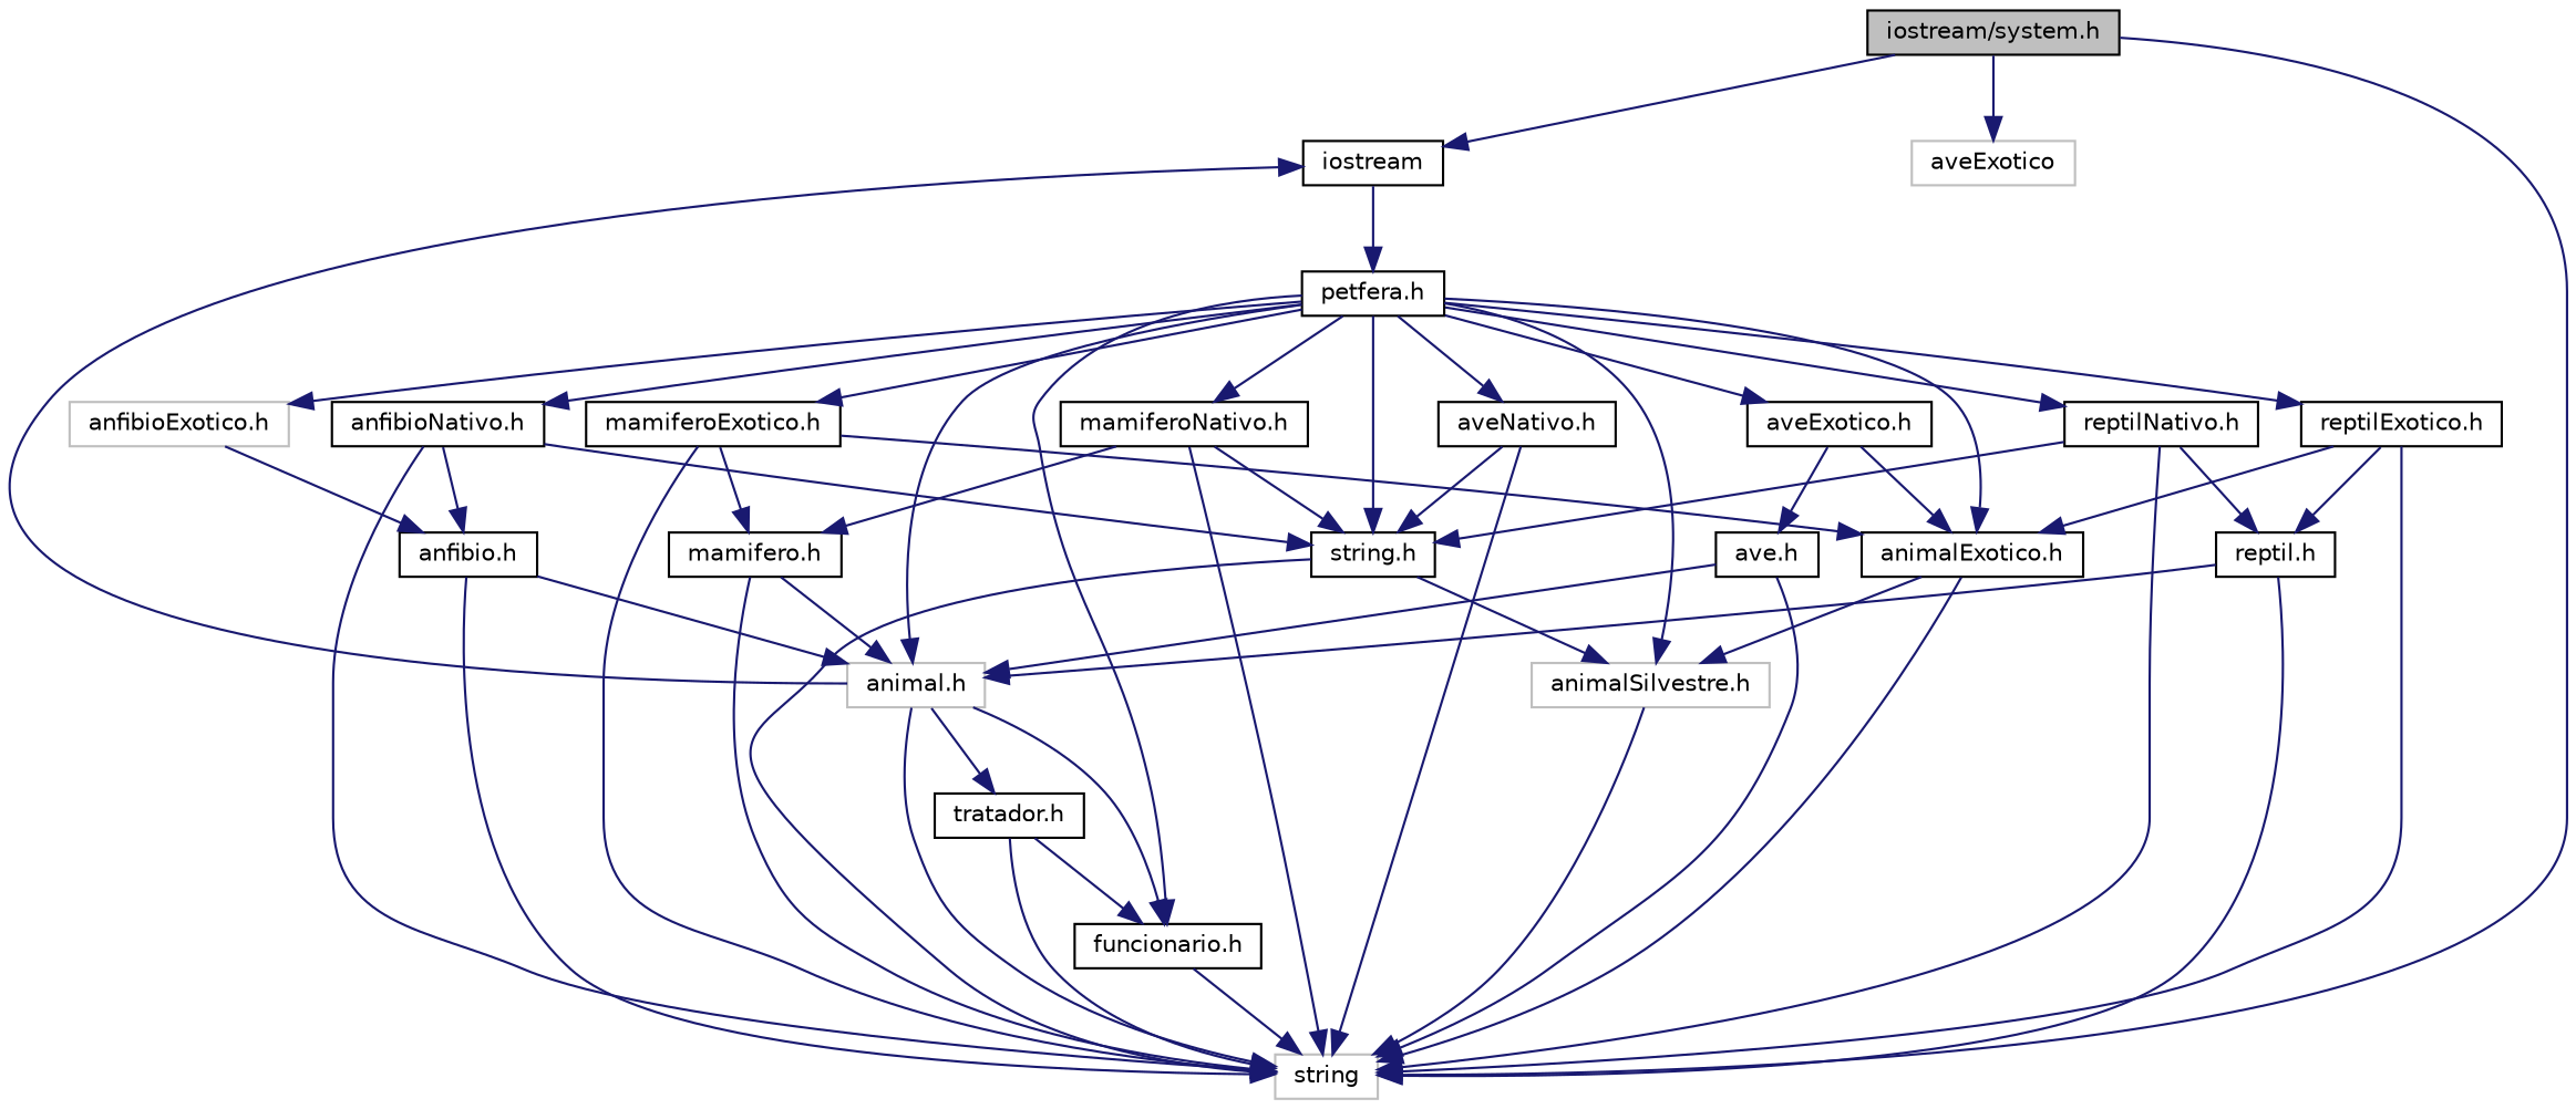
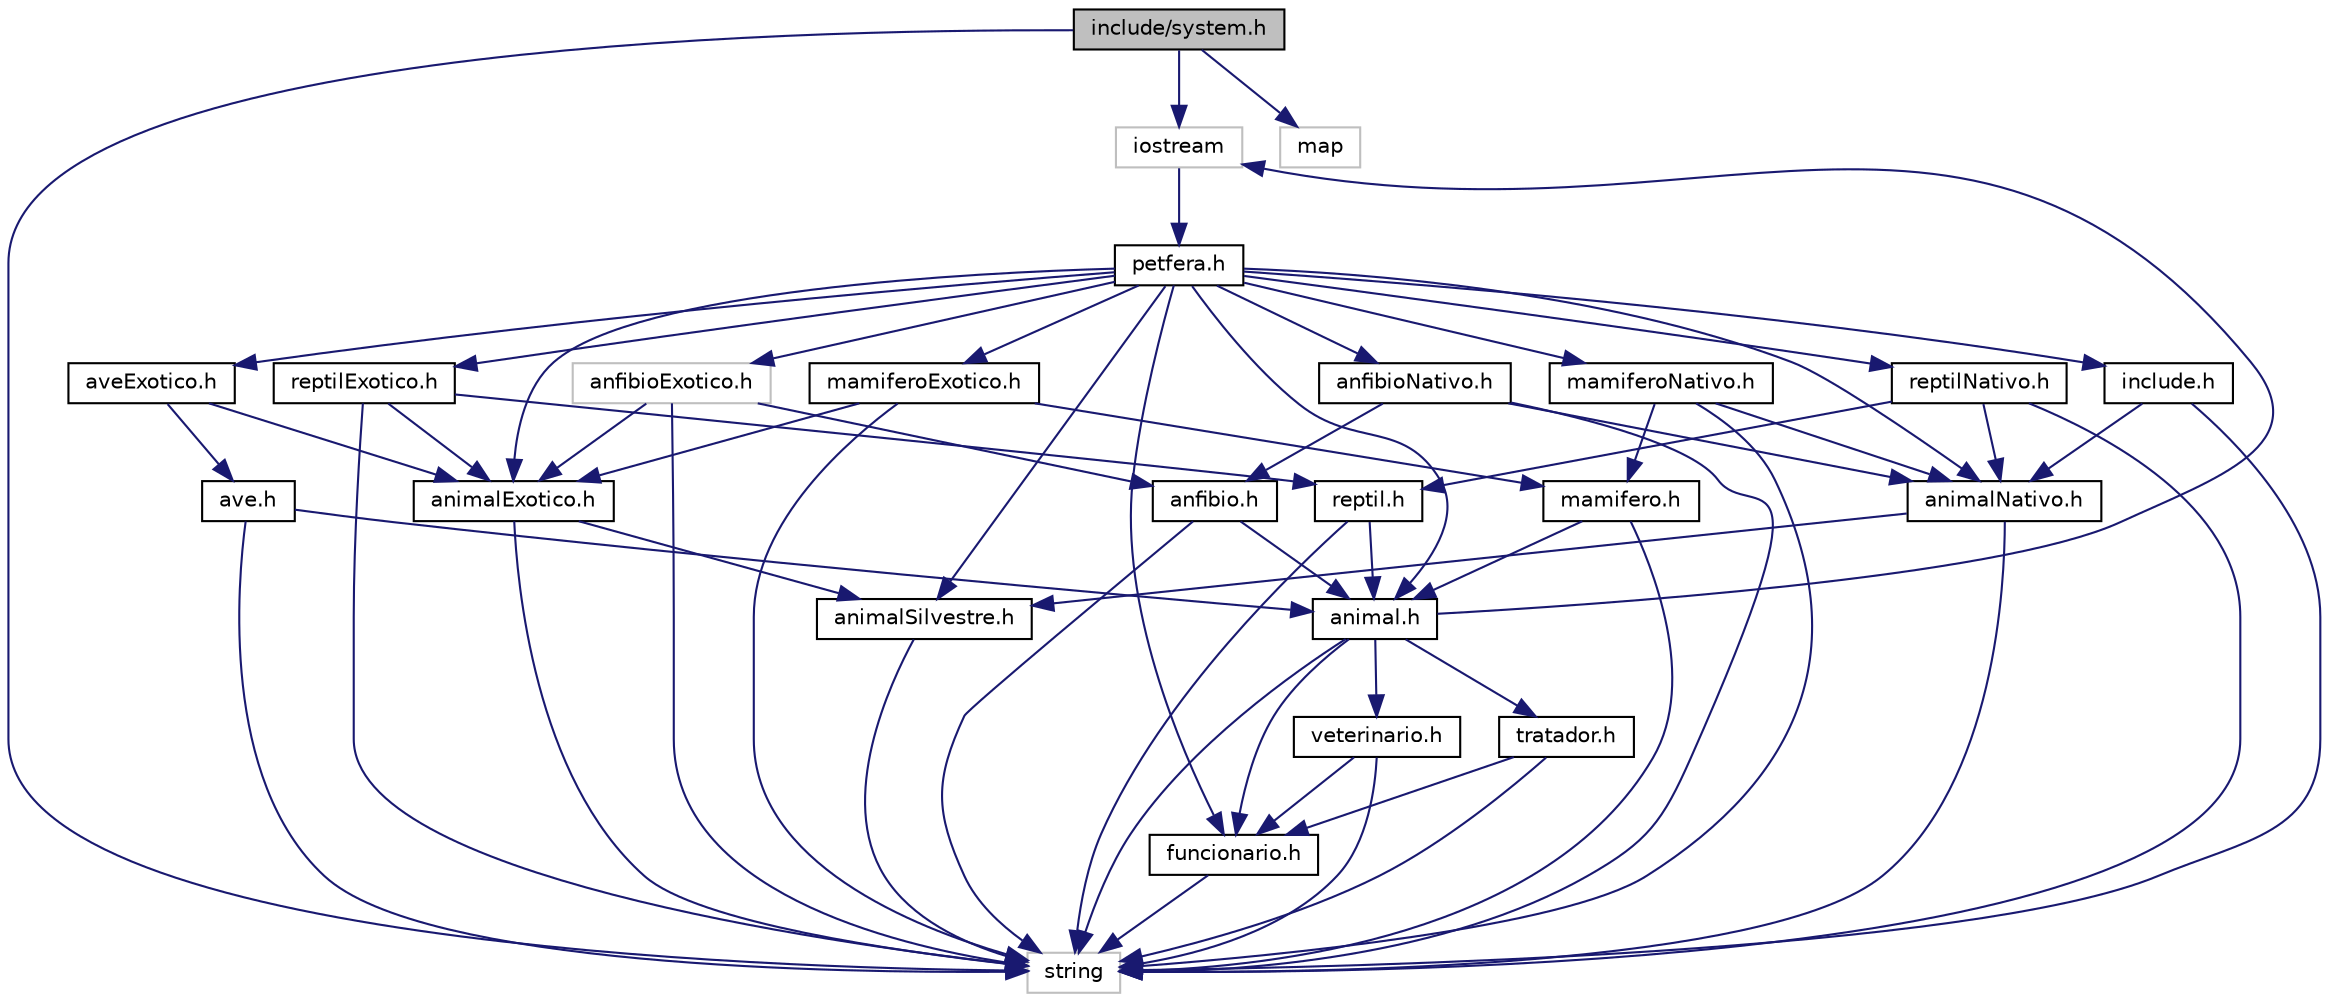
  digraph {
    node [color=black fillcolor=white fontname=Helvetica fontsize=10 shape=record style=filled]
    edge [color=midnightblue fontname=Helvetica fontsize=10 labelfontname=Helvetica labelfontsize=10 style=solid]
-   n1 [fillcolor=grey75 fontcolor=black height=0.2 label="iostream/system.h" width=0.4]
-   n2 [height=0.2 label=iostream width=0.4]
-   n3 [color=grey75 height=0.2 label=aveExotico width=0.4]
+   n1 [fillcolor=grey75 fontcolor=black height=0.2 label="include/system.h" width=0.4]
+   n2 [color=grey75 height=0.2 label=iostream width=0.4]
+   n3 [color=grey75 height=0.2 label=map width=0.4]
    n4 [color=grey75 height=0.2 label=string width=0.4]
    n5 [height=0.2 label="petfera.h" width=0.4]
-   n6 [color=grey75 height=0.2 label="animal.h" width=0.4]
+   n6 [height=0.2 label="animal.h" width=0.4]
    n7 [height=0.2 label="funcionario.h" width=0.4]
    n8 [height=0.2 label="animalExotico.h" width=0.4]
-   n9 [color=grey75 height=0.2 label="animalSilvestre.h" width=0.4]
-   n10 [height=0.2 label="string.h" width=0.4]
+   n9 [height=0.2 label="animalSilvestre.h" width=0.4]
+   n10 [height=0.2 label="animalNativo.h" width=0.4]
    n11 [color=grey75 height=0.2 label="anfibioExotico.h" width=0.4]
    n12 [height=0.2 label="anfibioNativo.h" width=0.4]
    n13 [height=0.2 label="mamiferoExotico.h" width=0.4]
    n14 [height=0.2 label="mamiferoNativo.h" width=0.4]
    n15 [height=0.2 label="aveExotico.h" width=0.4]
-   n16 [height=0.2 label="aveNativo.h" width=0.4]
+   n16 [height=0.2 label="include.h" width=0.4]
    n17 [height=0.2 label="reptilExotico.h" width=0.4]
    n18 [height=0.2 label="reptilNativo.h" width=0.4]
+   n19 [height=0.2 label="veterinario.h" width=0.4]
    n20 [height=0.2 label="tratador.h" width=0.4]
    n21 [height=0.2 label="anfibio.h" width=0.4]
    n22 [height=0.2 label="mamifero.h" width=0.4]
    n23 [height=0.2 label="ave.h" width=0.4]
    n24 [height=0.2 label="reptil.h" width=0.4]
    n1 -> n2
    n1 -> n3
    n1 -> n4
    n2 -> n5
    n5 -> n6
    n5 -> n7
    n5 -> n8
    n5 -> n9
    n5 -> n10
    n5 -> n11
    n5 -> n12
    n5 -> n13
    n5 -> n14
    n5 -> n15
    n5 -> n16
    n5 -> n17
    n5 -> n18
    n6 -> n2
    n6 -> n4
    n6 -> n7
+   n6 -> n19
    n6 -> n20
    n7 -> n4
    n8 -> n4
    n8 -> n9
    n9 -> n4
    n10 -> n4
    n10 -> n9
+   n11 -> n4
+   n11 -> n8
    n11 -> n21
    n12 -> n4
    n12 -> n10
    n12 -> n21
    n13 -> n4
    n13 -> n8
    n13 -> n22
    n14 -> n4
    n14 -> n10
    n14 -> n22
    n15 -> n8
    n15 -> n23
    n16 -> n4
    n16 -> n10
    n17 -> n4
    n17 -> n8
    n17 -> n24
    n18 -> n4
    n18 -> n10
    n18 -> n24
+   n19 -> n4
+   n19 -> n7
    n20 -> n4
    n20 -> n7
    n21 -> n4
    n21 -> n6
    n22 -> n4
    n22 -> n6
    n23 -> n4
    n23 -> n6
    n24 -> n4
    n24 -> n6
  }
